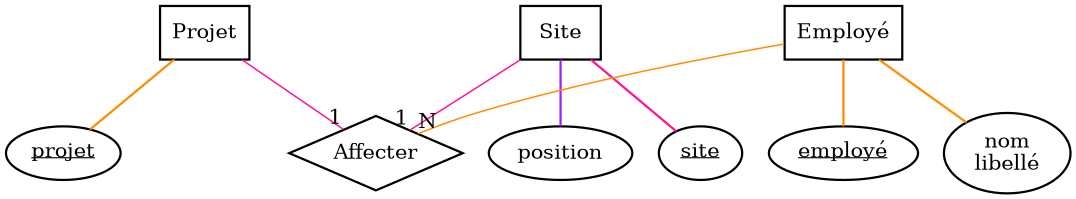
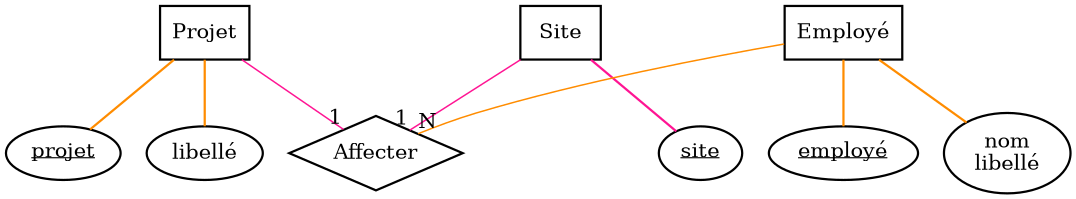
  graph {
    node [fillcolor="#FFFFFF" penwidth=1.5 shape=oval style=filled]
    edge [color=darkorange penwidth=1.5]
    n1 [label=Projet shape=box]
+   n2 [label="libellé"]
    n3 [label=<<u>projet</u>>]
    n4 [height=0.7 label=Affecter shape=diamond]
    n5 [label=Site shape=box]
-   n6 [label=position]
    n7 [label=<<u>site</u>>]
    n8 [label="Employé" shape=box]
    n9 [label="nom\nlibellé"]
    n10 [label=<<u>employé</u>>]
+   n1 -- n2
    n1 -- n3
    n1 -- n4 [color=deeppink headlabel=1 labeldistance=2 penwidth=1]
    n5 -- n4 [color=deeppink headlabel=1 labeldistance=2 penwidth=1]
-   n5 -- n6 [color=purple]
    n5 -- n7 [color=deeppink]
    n8 -- n4 [headlabel=N labeldistance=2 penwidth=1]
    n8 -- n9
    n8 -- n10
  }
